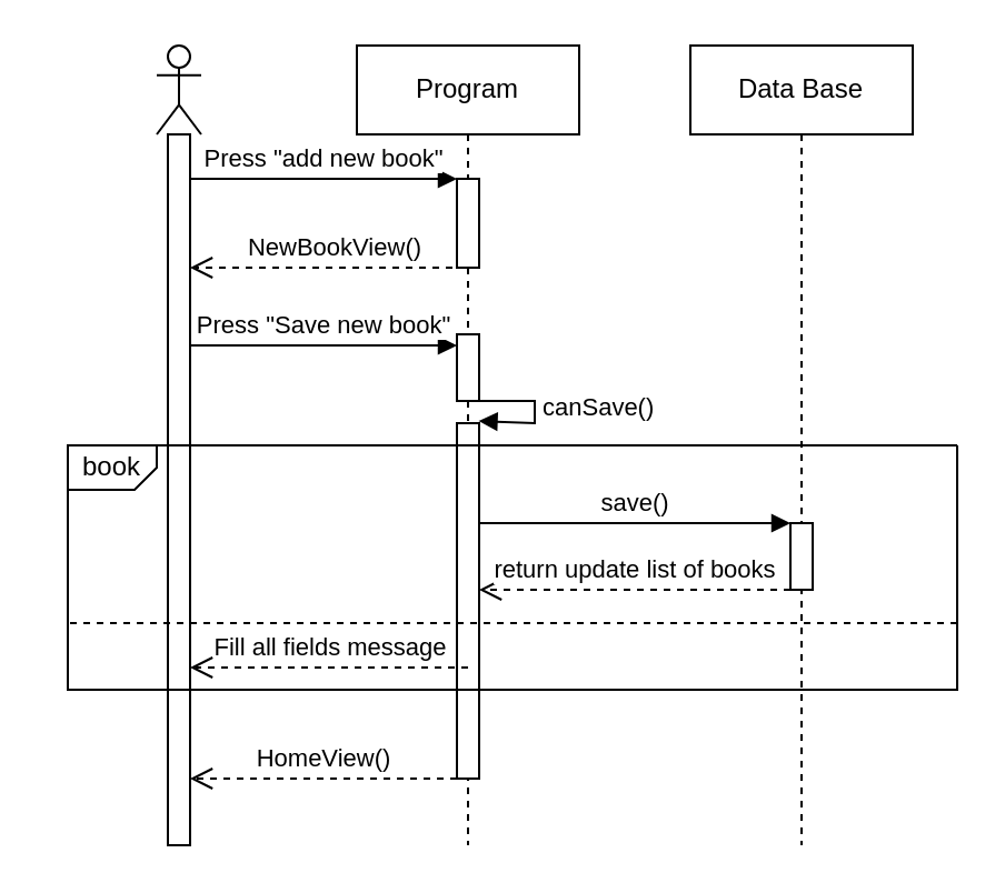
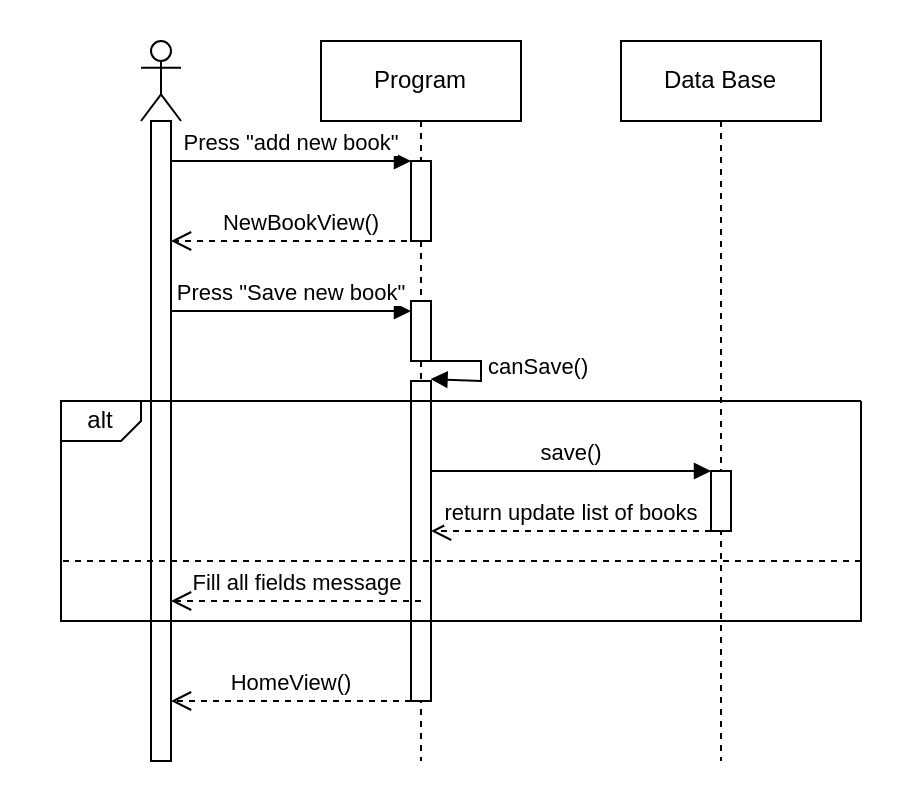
  <mxCell id="0" />
  <mxCell id="1" parent="0" />
  <mxCell id="2" value="Program" style="shape=umlLifeline;perimeter=lifelinePerimeter;whiteSpace=wrap;html=1;container=1;dropTarget=0;collapsible=0;recursiveResize=0;outlineConnect=0;portConstraint=eastwest;newEdgeStyle={&quot;curved&quot;:0,&quot;rounded&quot;:0};" parent="1" vertex="1"><mxGeometry x="160" y="20" width="100" height="360" as="geometry" /></mxCell>
  <mxCell id="3" value="canSave()" style="html=1;align=left;spacingLeft=2;endArrow=block;rounded=0;edgeStyle=orthogonalEdgeStyle;curved=0;rounded=0;entryX=0.975;entryY=-0.006;entryDx=0;entryDy=0;entryPerimeter=0;" parent="2" target="5" edge="1"><mxGeometry x="0.002" relative="1" as="geometry"><mxPoint x="50" y="160" as="sourcePoint" /><Array as="points"><mxPoint x="80" y="160" /><mxPoint x="80" y="170" /><mxPoint x="55" y="170" /></Array><mxPoint as="offset" /><mxPoint x="55" y="190" as="targetPoint" /></mxGeometry></mxCell>
  <mxCell id="4" value="" style="html=1;points=[[0,0,0,0,5],[0,1,0,0,-5],[1,0,0,0,5],[1,1,0,0,-5]];perimeter=orthogonalPerimeter;outlineConnect=0;targetShapes=umlLifeline;portConstraint=eastwest;newEdgeStyle={&quot;curved&quot;:0,&quot;rounded&quot;:0};" parent="2" vertex="1"><mxGeometry x="45" y="130" width="10" height="30" as="geometry" /></mxCell>
  <mxCell id="5" value="" style="html=1;points=[[0,0,0,0,5],[0,1,0,0,-5],[1,0,0,0,5],[1,1,0,0,-5]];perimeter=orthogonalPerimeter;outlineConnect=0;targetShapes=umlLifeline;portConstraint=eastwest;newEdgeStyle={&quot;curved&quot;:0,&quot;rounded&quot;:0};" vertex="1" parent="2"><mxGeometry x="45" y="170" width="10" height="160" as="geometry" /></mxCell>
  <mxCell id="6" value="" style="shape=umlLifeline;perimeter=lifelinePerimeter;whiteSpace=wrap;html=1;container=1;dropTarget=0;collapsible=0;recursiveResize=0;outlineConnect=0;portConstraint=eastwest;newEdgeStyle={&quot;curved&quot;:0,&quot;rounded&quot;:0};participant=umlActor;" parent="1" vertex="1"><mxGeometry x="70" y="20" width="20" height="360" as="geometry" /></mxCell>
  <mxCell id="7" value="" style="html=1;points=[[0,0,0,0,5],[0,1,0,0,-5],[1,0,0,0,5],[1,1,0,0,-5]];perimeter=orthogonalPerimeter;outlineConnect=0;targetShapes=umlLifeline;portConstraint=eastwest;newEdgeStyle={&quot;curved&quot;:0,&quot;rounded&quot;:0};" vertex="1" parent="6"><mxGeometry x="5" y="40" width="10" height="320" as="geometry" /></mxCell>
  <mxCell id="8" value="Data Base" style="shape=umlLifeline;perimeter=lifelinePerimeter;whiteSpace=wrap;html=1;container=1;dropTarget=0;collapsible=0;recursiveResize=0;outlineConnect=0;portConstraint=eastwest;newEdgeStyle={&quot;curved&quot;:0,&quot;rounded&quot;:0};" parent="1" vertex="1"><mxGeometry x="310" y="20" width="100" height="360" as="geometry" /></mxCell>
  <mxCell id="9" value="" style="html=1;points=[[0,0,0,0,5],[0,1,0,0,-5],[1,0,0,0,5],[1,1,0,0,-5]];perimeter=orthogonalPerimeter;outlineConnect=0;targetShapes=umlLifeline;portConstraint=eastwest;newEdgeStyle={&quot;curved&quot;:0,&quot;rounded&quot;:0};" parent="1" vertex="1"><mxGeometry x="205" y="80" width="10" height="40" as="geometry" /></mxCell>
  <mxCell id="10" value="Press &quot;add new book&quot;" style="html=1;verticalAlign=bottom;endArrow=block;curved=0;rounded=0;" parent="1" edge="1" source="7"><mxGeometry x="0.004" width="80" relative="1" as="geometry"><mxPoint x="90" y="80" as="sourcePoint" /><mxPoint x="205" y="80" as="targetPoint" /><mxPoint as="offset" /></mxGeometry></mxCell>
  <mxCell id="11" value="NewBookView()" style="html=1;verticalAlign=bottom;endArrow=open;dashed=1;endSize=8;curved=0;rounded=0;" parent="1" target="7" edge="1"><mxGeometry relative="1" as="geometry"><mxPoint x="215" y="120" as="sourcePoint" /><mxPoint x="90" y="120" as="targetPoint" /></mxGeometry></mxCell>
  <mxCell id="12" value="Press &quot;Save new book&quot;" style="html=1;verticalAlign=bottom;endArrow=block;curved=0;rounded=0;entryX=0;entryY=0;entryDx=0;entryDy=5;" parent="1" target="4" edge="1" source="7"><mxGeometry relative="1" as="geometry"><mxPoint x="100" y="155" as="sourcePoint" /></mxGeometry></mxCell>
  <mxCell id="13" value="HomeView()" style="html=1;verticalAlign=bottom;endArrow=open;dashed=1;endSize=8;curved=0;rounded=0;" parent="1" edge="1"><mxGeometry relative="1" as="geometry"><mxPoint x="85" y="350" as="targetPoint" /><mxPoint x="205" y="350" as="sourcePoint" /></mxGeometry></mxCell>
  <mxCell id="14" value="" style="swimlane;startSize=0;" vertex="1" parent="1"><mxGeometry x="30" y="200" width="400" height="110" as="geometry" /></mxCell>
  <mxCell id="15" value="Fill all fields message" style="html=1;verticalAlign=bottom;endArrow=open;dashed=1;endSize=8;curved=0;rounded=0;" parent="14" edge="1" target="7"><mxGeometry x="-0.003" relative="1" as="geometry"><mxPoint x="180" y="100" as="sourcePoint" /><mxPoint x="60" y="100" as="targetPoint" /><mxPoint as="offset" /></mxGeometry></mxCell>
  <mxCell id="16" value="" style="shape=card;whiteSpace=wrap;html=1;rotation=-180;size=10;" vertex="1" parent="14"><mxGeometry width="40" height="20" as="geometry" /></mxCell>
- <mxCell id="17" value="book" style="text;html=1;align=center;verticalAlign=middle;whiteSpace=wrap;rounded=0;" vertex="1" parent="14"><mxGeometry x="-10" y="-5" width="60" height="30" as="geometry" /></mxCell>
+ <mxCell id="17" value="alt" style="text;html=1;align=center;verticalAlign=middle;whiteSpace=wrap;rounded=0;" vertex="1" parent="14"><mxGeometry x="-10" y="-5" width="60" height="30" as="geometry" /></mxCell>
  <mxCell id="18" value="" style="endArrow=none;dashed=1;html=1;rounded=0;exitX=1;exitY=0.5;exitDx=0;exitDy=0;entryX=0;entryY=0.5;entryDx=0;entryDy=0;" edge="1" parent="14"><mxGeometry width="50" height="50" relative="1" as="geometry"><mxPoint x="400" y="80" as="sourcePoint" /><mxPoint y="80" as="targetPoint" /></mxGeometry></mxCell>
  <mxCell id="19" value="save()" style="html=1;verticalAlign=bottom;endArrow=block;curved=0;rounded=0;entryX=0;entryY=0;entryDx=0;entryDy=5;" parent="14" edge="1"><mxGeometry relative="1" as="geometry"><mxPoint x="185" y="35.0" as="sourcePoint" /><mxPoint x="325" y="35" as="targetPoint" /></mxGeometry></mxCell>
  <mxCell id="20" value="return update list of books" style="html=1;verticalAlign=bottom;endArrow=open;dashed=1;endSize=8;curved=0;rounded=0;exitX=0;exitY=1;exitDx=0;exitDy=-5;exitPerimeter=0;" parent="14" edge="1"><mxGeometry relative="1" as="geometry"><mxPoint x="185" y="65" as="targetPoint" /><mxPoint x="325" y="65" as="sourcePoint" /></mxGeometry></mxCell>
  <mxCell id="21" value="" style="html=1;points=[[0,0,0,0,5],[0,1,0,0,-5],[1,0,0,0,5],[1,1,0,0,-5]];perimeter=orthogonalPerimeter;outlineConnect=0;targetShapes=umlLifeline;portConstraint=eastwest;newEdgeStyle={&quot;curved&quot;:0,&quot;rounded&quot;:0};" parent="14" vertex="1"><mxGeometry x="325" y="35" width="10" height="30" as="geometry" /></mxCell>
